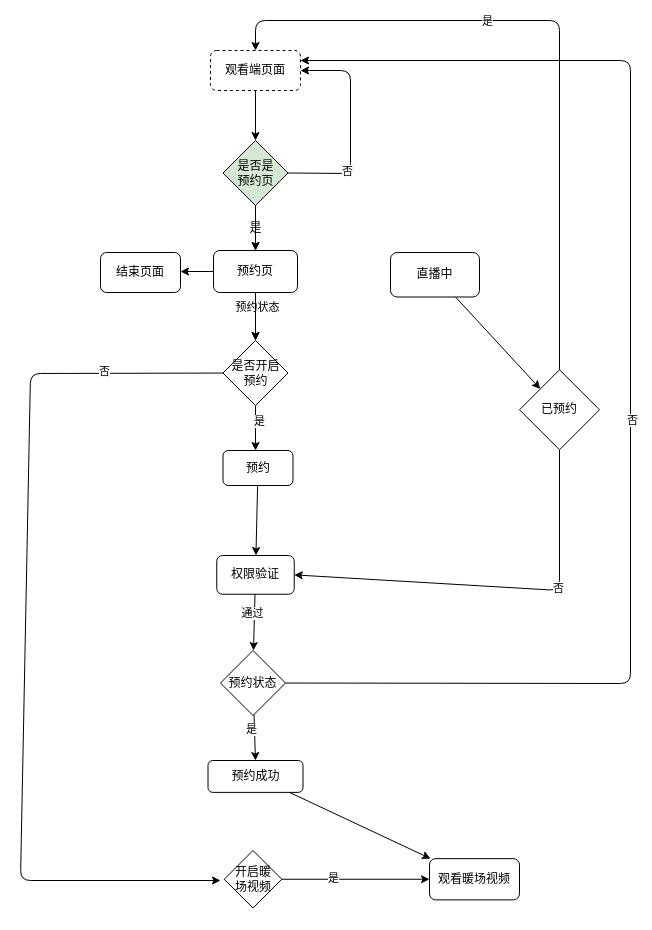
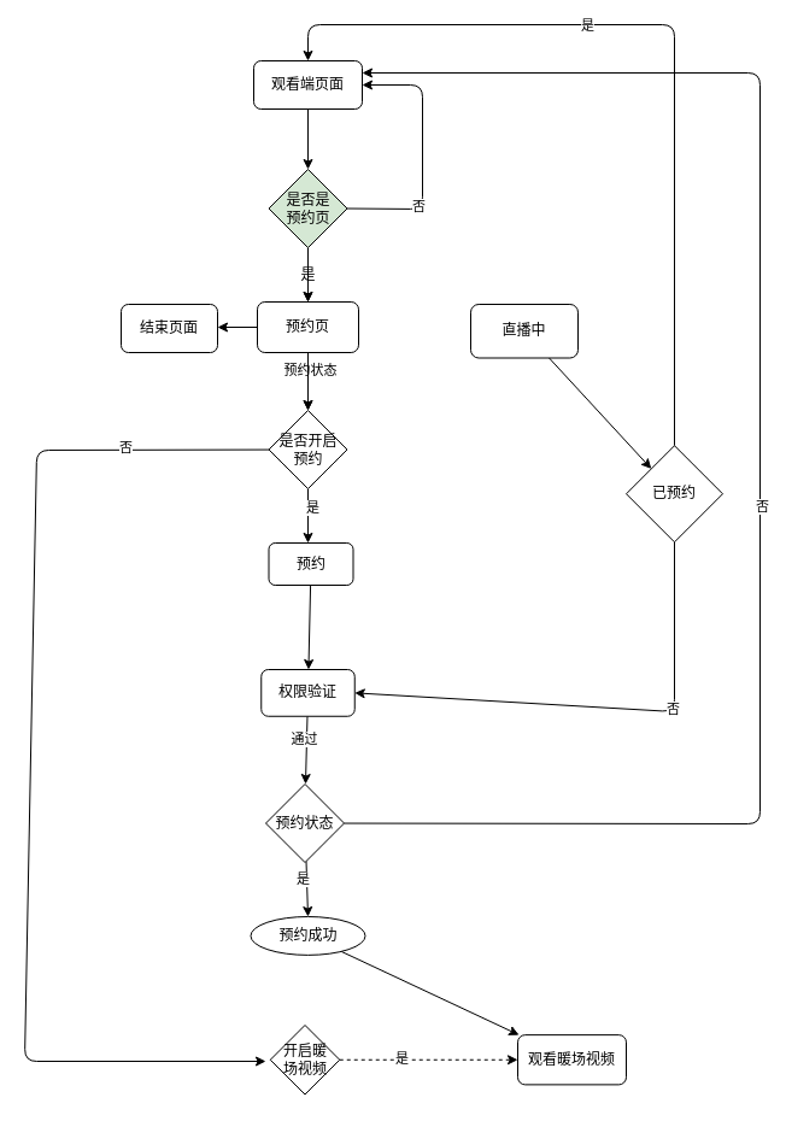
  <mxCell id="0" />
  <mxCell id="1" parent="0" />
  <mxCell id="2" value="" style="edgeStyle=none;html=1;" edge="1" parent="1" source="3"><mxGeometry relative="1" as="geometry"><mxPoint x="255" y="140" as="targetPoint" /></mxGeometry></mxCell>
- <mxCell id="3" value="观看端页面" style="rounded=1;whiteSpace=wrap;html=1;dashed=1;" vertex="1" parent="1"><mxGeometry x="210" y="50" width="90" height="40" as="geometry" /></mxCell>
+ <mxCell id="3" value="观看端页面" style="rounded=1;whiteSpace=wrap;html=1;" vertex="1" parent="1"><mxGeometry x="210" y="50" width="90" height="40" as="geometry" /></mxCell>
  <mxCell id="4" value="&lt;span style=&quot;font-size: 12px&quot;&gt;是&lt;/span&gt;" style="edgeStyle=none;html=1;" edge="1" parent="1" source="8"><mxGeometry relative="1" as="geometry"><mxPoint x="255" y="250" as="targetPoint" /></mxGeometry></mxCell>
  <mxCell id="5" value="" style="edgeStyle=none;html=1;" edge="1" parent="1" source="8" target="13"><mxGeometry relative="1" as="geometry" /></mxCell>
  <mxCell id="6" value="" style="edgeStyle=none;html=1;entryX=1;entryY=0.5;entryDx=0;entryDy=0;exitX=1;exitY=0.5;exitDx=0;exitDy=0;" edge="1" parent="1" source="8" target="3"><mxGeometry relative="1" as="geometry"><mxPoint x="367.5" y="172.5" as="targetPoint" /><Array as="points"><mxPoint x="350" y="173" /><mxPoint x="350" y="70" /></Array></mxGeometry></mxCell>
  <mxCell id="7" value="否" style="edgeLabel;html=1;align=center;verticalAlign=middle;resizable=0;points=[];" vertex="1" connectable="0" parent="6"><mxGeometry x="-0.4" y="4" relative="1" as="geometry"><mxPoint as="offset" /></mxGeometry></mxCell>
  <mxCell id="8" value="是否是&lt;br&gt;预约页" style="rhombus;whiteSpace=wrap;html=1;fillColor=#d5e8d4;" vertex="1" parent="1"><mxGeometry x="222.5" y="140" width="65" height="65" as="geometry" /></mxCell>
  <mxCell id="9" value="" style="edgeStyle=none;html=1;" edge="1" parent="1" source="13"><mxGeometry relative="1" as="geometry"><mxPoint x="180" y="271" as="targetPoint" /></mxGeometry></mxCell>
  <mxCell id="10" value="" style="edgeStyle=none;html=1;" edge="1" parent="1" source="13"><mxGeometry relative="1" as="geometry"><mxPoint x="255" y="340" as="targetPoint" /></mxGeometry></mxCell>
  <mxCell id="11" value="预约状态" style="edgeLabel;html=1;align=center;verticalAlign=middle;resizable=0;points=[];" vertex="1" connectable="0" parent="10"><mxGeometry x="-0.396" y="1" relative="1" as="geometry"><mxPoint as="offset" /></mxGeometry></mxCell>
  <mxCell id="12" value="" style="edgeStyle=none;html=1;" edge="1" parent="1" source="13" target="19"><mxGeometry relative="1" as="geometry" /></mxCell>
  <mxCell id="13" value="预约页" style="rounded=1;whiteSpace=wrap;html=1;" vertex="1" parent="1"><mxGeometry x="213" y="250" width="84" height="42" as="geometry" /></mxCell>
  <mxCell id="14" value="结束页面" style="rounded=1;whiteSpace=wrap;html=1;" vertex="1" parent="1"><mxGeometry x="100" y="252" width="80" height="40" as="geometry" /></mxCell>
  <mxCell id="15" value="" style="edgeStyle=none;html=1;" edge="1" parent="1" source="19"><mxGeometry relative="1" as="geometry"><mxPoint x="255" y="450" as="targetPoint" /></mxGeometry></mxCell>
  <mxCell id="16" value="是" style="edgeLabel;html=1;align=center;verticalAlign=middle;resizable=0;points=[];" vertex="1" connectable="0" parent="15"><mxGeometry x="-0.341" y="3" relative="1" as="geometry"><mxPoint as="offset" /></mxGeometry></mxCell>
  <mxCell id="17" value="" style="edgeStyle=none;html=1;" edge="1" parent="1" source="19"><mxGeometry relative="1" as="geometry"><mxPoint x="220" y="880" as="targetPoint" /><Array as="points"><mxPoint x="30" y="373" /><mxPoint x="20" y="880" /></Array></mxGeometry></mxCell>
  <mxCell id="18" value="否" style="edgeLabel;html=1;align=center;verticalAlign=middle;resizable=0;points=[];" vertex="1" connectable="0" parent="17"><mxGeometry x="-0.735" y="-2" relative="1" as="geometry"><mxPoint as="offset" /></mxGeometry></mxCell>
  <mxCell id="19" value="是否开启&lt;br&gt;预约" style="rhombus;whiteSpace=wrap;html=1;" vertex="1" parent="1"><mxGeometry x="222.5" y="340" width="65" height="65" as="geometry" /></mxCell>
  <mxCell id="20" value="" style="edgeStyle=none;html=1;" edge="1" parent="1" source="21" target="24"><mxGeometry relative="1" as="geometry" /></mxCell>
  <mxCell id="21" value="预约" style="rounded=1;whiteSpace=wrap;html=1;" vertex="1" parent="1"><mxGeometry x="222.5" y="450" width="70" height="35" as="geometry" /></mxCell>
  <mxCell id="22" value="" style="edgeStyle=none;html=1;" edge="1" parent="1" source="24"><mxGeometry relative="1" as="geometry"><mxPoint x="253" y="650" as="targetPoint" /><Array as="points"><mxPoint x="253" y="650" /></Array></mxGeometry></mxCell>
  <mxCell id="23" value="通过" style="edgeLabel;html=1;align=center;verticalAlign=middle;resizable=0;points=[];" vertex="1" connectable="0" parent="22"><mxGeometry x="-0.315" y="-2" relative="1" as="geometry"><mxPoint as="offset" /></mxGeometry></mxCell>
  <mxCell id="24" value="权限验证" style="whiteSpace=wrap;html=1;rounded=1;" vertex="1" parent="1"><mxGeometry x="216.25" y="555" width="77.5" height="38.75" as="geometry" /></mxCell>
  <mxCell id="25" value="" style="edgeStyle=none;html=1;" edge="1" parent="1" source="26" target="30"><mxGeometry relative="1" as="geometry" /></mxCell>
- <mxCell id="26" value="预约成功" style="whiteSpace=wrap;html=1;rounded=1;" vertex="1" parent="1"><mxGeometry x="207.5" y="760" width="95" height="31.88" as="geometry" /></mxCell>
- <mxCell id="27" value="" style="edgeStyle=none;html=1;entryX=0;entryY=0.5;entryDx=0;entryDy=0;" edge="1" parent="1" source="29" target="30"><mxGeometry relative="1" as="geometry"><mxPoint x="363.75" y="808.75" as="targetPoint" /></mxGeometry></mxCell>
+ <mxCell id="26" value="预约成功" style="ellipse;whiteSpace=wrap;html=1;" vertex="1" parent="1"><mxGeometry x="207.5" y="760" width="95" height="31.88" as="geometry" /></mxCell>
+ <mxCell id="27" value="" style="edgeStyle=none;html=1;entryX=0;entryY=0.5;entryDx=0;entryDy=0;dashed=1;" edge="1" parent="1" source="29" target="30"><mxGeometry relative="1" as="geometry"><mxPoint x="363.75" y="808.75" as="targetPoint" /></mxGeometry></mxCell>
  <mxCell id="28" value="是" style="edgeLabel;html=1;align=center;verticalAlign=middle;resizable=0;points=[];" vertex="1" connectable="0" parent="27"><mxGeometry x="-0.315" y="1" relative="1" as="geometry"><mxPoint as="offset" /></mxGeometry></mxCell>
  <mxCell id="29" value="开启暖&lt;br&gt;场视频" style="rhombus;whiteSpace=wrap;html=1;" vertex="1" parent="1"><mxGeometry x="223.75" y="850" width="57.5" height="57.5" as="geometry" /></mxCell>
  <mxCell id="30" value="观看暖场视频" style="rounded=1;whiteSpace=wrap;html=1;" vertex="1" parent="1"><mxGeometry x="429" y="858.13" width="90" height="41.25" as="geometry" /></mxCell>
  <mxCell id="31" value="" style="edgeStyle=none;html=1;" edge="1" parent="1" source="32" target="37"><mxGeometry relative="1" as="geometry"><mxPoint x="559" y="274.25" as="targetPoint" /></mxGeometry></mxCell>
  <mxCell id="32" value="直播中" style="whiteSpace=wrap;html=1;rounded=1;" vertex="1" parent="1"><mxGeometry x="390" y="252" width="89" height="44.5" as="geometry" /></mxCell>
  <mxCell id="33" value="" style="edgeStyle=none;html=1;entryX=0.5;entryY=0;entryDx=0;entryDy=0;" edge="1" parent="1" source="37" target="3"><mxGeometry relative="1" as="geometry"><mxPoint x="250" y="20" as="targetPoint" /><Array as="points"><mxPoint x="559" y="20" /><mxPoint x="255" y="20" /></Array></mxGeometry></mxCell>
  <mxCell id="34" value="是" style="edgeLabel;html=1;align=center;verticalAlign=middle;resizable=0;points=[];" vertex="1" connectable="0" parent="33"><mxGeometry x="0.235" relative="1" as="geometry"><mxPoint as="offset" /></mxGeometry></mxCell>
  <mxCell id="35" value="" style="edgeStyle=none;html=1;entryX=1;entryY=0.5;entryDx=0;entryDy=0;" edge="1" parent="1" source="37" target="24"><mxGeometry relative="1" as="geometry"><mxPoint x="559" y="610" as="targetPoint" /><Array as="points"><mxPoint x="559" y="590" /></Array></mxGeometry></mxCell>
  <mxCell id="36" value="否" style="edgeLabel;html=1;align=center;verticalAlign=middle;resizable=0;points=[];" vertex="1" connectable="0" parent="35"><mxGeometry x="-0.299" y="-2" relative="1" as="geometry"><mxPoint as="offset" /></mxGeometry></mxCell>
  <mxCell id="37" value="已预约" style="rhombus;whiteSpace=wrap;html=1;" vertex="1" parent="1"><mxGeometry x="519" y="369.25" width="80" height="80" as="geometry" /></mxCell>
  <mxCell id="38" value="" style="edgeStyle=none;html=1;entryX=1;entryY=0.25;entryDx=0;entryDy=0;" edge="1" parent="1" source="42" target="3"><mxGeometry relative="1" as="geometry"><mxPoint x="620" y="70" as="targetPoint" /><Array as="points"><mxPoint x="630" y="683" /><mxPoint x="630" y="60" /></Array></mxGeometry></mxCell>
  <mxCell id="39" value="否" style="edgeLabel;html=1;align=center;verticalAlign=middle;resizable=0;points=[];" vertex="1" connectable="0" parent="38"><mxGeometry x="-0.062" y="-2" relative="1" as="geometry"><mxPoint x="-1" as="offset" /></mxGeometry></mxCell>
  <mxCell id="40" value="" style="edgeStyle=none;html=1;entryX=0.5;entryY=0;entryDx=0;entryDy=0;" edge="1" parent="1" source="42" target="26"><mxGeometry relative="1" as="geometry"><mxPoint x="253" y="750" as="targetPoint" /></mxGeometry></mxCell>
  <mxCell id="41" value="是" style="edgeLabel;html=1;align=center;verticalAlign=middle;resizable=0;points=[];" vertex="1" connectable="0" parent="40"><mxGeometry x="-0.382" y="-3" relative="1" as="geometry"><mxPoint as="offset" /></mxGeometry></mxCell>
  <mxCell id="42" value="预约状态" style="rhombus;whiteSpace=wrap;html=1;" vertex="1" parent="1"><mxGeometry x="220" y="650" width="65" height="65" as="geometry" /></mxCell>
